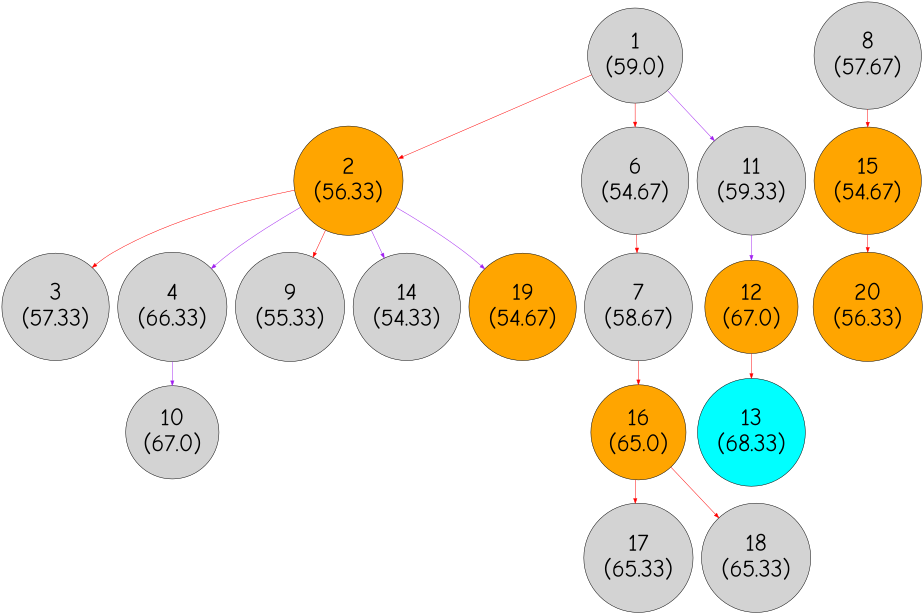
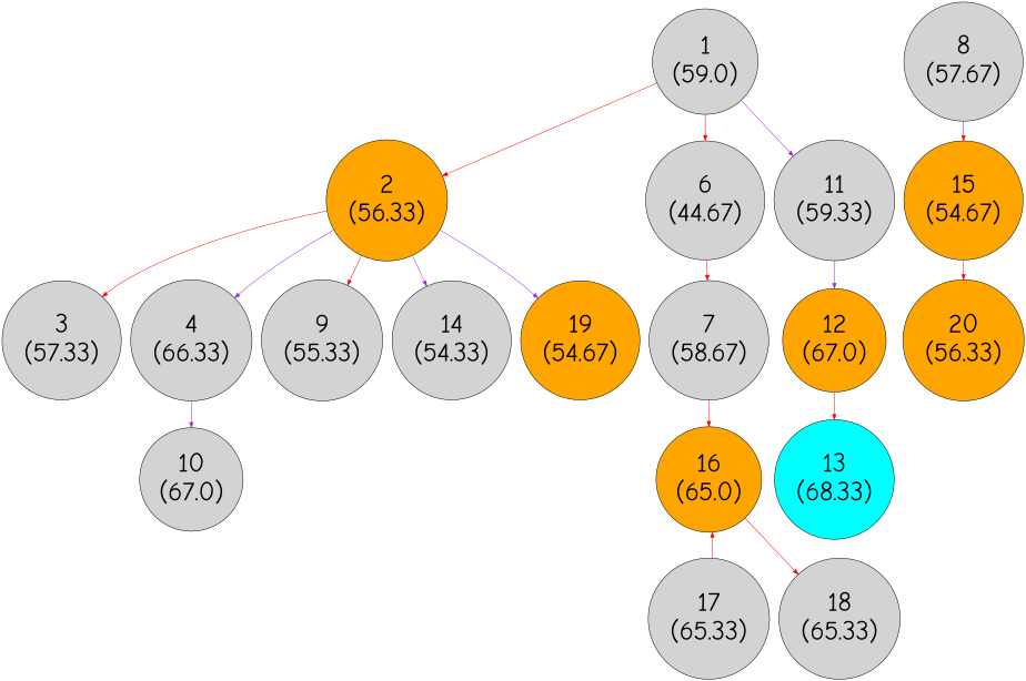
  digraph {
    fontname="Comic Neue"
    node [fontname="Comic Neue" fontsize=50 shape=circle style=filled]
    edge [color=red fontname="Comic Neue"]
    n1 [label="1\n(59.0)"]
    n2 [fillcolor=orange fontcolor=black label="2\n(56.33)"]
-   n3 [label="6\n(54.67)"]
+   n3 [label="6\n(44.67)"]
    n4 [label="11\n(59.33)"]
    n5 [label="3\n(57.33)"]
    n6 [label="4\n(66.33)"]
    n7 [label="9\n(55.33)"]
    n8 [label="14\n(54.33)"]
    n9 [fillcolor=orange fontcolor=black label="19\n(54.67)"]
    n10 [label="7\n(58.67)"]
    n11 [fillcolor=orange fontcolor=black label="12\n(67.0)"]
    n12 [label="10\n(67.0)"]
    n13 [fillcolor=orange fontcolor=black label="16\n(65.0)"]
    n14 [label="8\n(57.67)"]
    n15 [fillcolor=orange fontcolor=black label="15\n(54.67)"]
    n16 [label="17\n(65.33)"]
    n17 [label="18\n(65.33)"]
    n18 [fillcolor=orange fontcolor=black label="20\n(56.33)"]
    n19 [fillcolor=cyan fontcolor=black label="13\n(68.33)"]
    n1 -> n2
    n1 -> n3
    n1 -> n4 [color=purple]
    n2 -> n5
    n2 -> n6 [color=purple]
    n2 -> n7
    n2 -> n8 [color=purple]
    n2 -> n9 [color=purple]
    n3 -> n10
    n4 -> n11 [color=purple]
    n6 -> n12 [color=purple]
    n10 -> n13
    n11 -> n19
-   n13 -> n16
+   n16 -> n13
    n13 -> n17
    n14 -> n15
    n15 -> n18
  }
